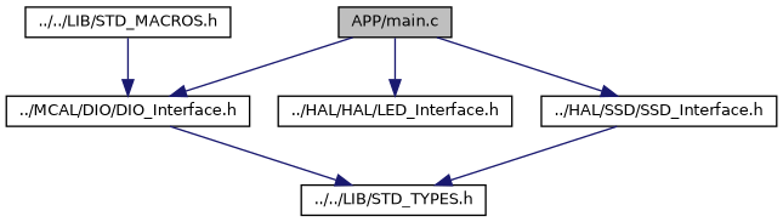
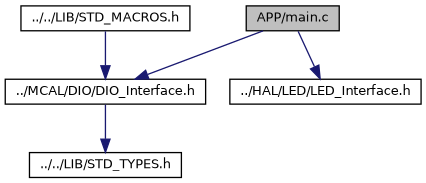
  digraph {
    node [color=black fillcolor=white fontname=Helvetica fontsize=10 shape=record style=filled]
    edge [color=midnightblue fontname=Helvetica fontsize=10 labelfontname=Helvetica labelfontsize=10 style=solid]
    n1 [fillcolor=grey75 fontcolor=black height=0.2 label="APP/main.c" width=0.4]
    n2 [height=0.2 label="../MCAL/DIO/DIO_Interface.h" width=0.4]
-   n3 [height=0.2 label="../HAL/HAL/LED_Interface.h" width=0.4]
-   n4 [height=0.2 label="../HAL/SSD/SSD_Interface.h" width=0.4]
+   n3 [height=0.2 label="../HAL/LED/LED_Interface.h" width=0.4]
    n5 [height=0.2 label="../../LIB/STD_TYPES.h" width=0.4]
    n6 [height=0.2 label="../../LIB/STD_MACROS.h" width=0.4]
    n1 -> n2
    n1 -> n3
-   n1 -> n4
    n2 -> n5
-   n4 -> n5
    n6 -> n2
  }
